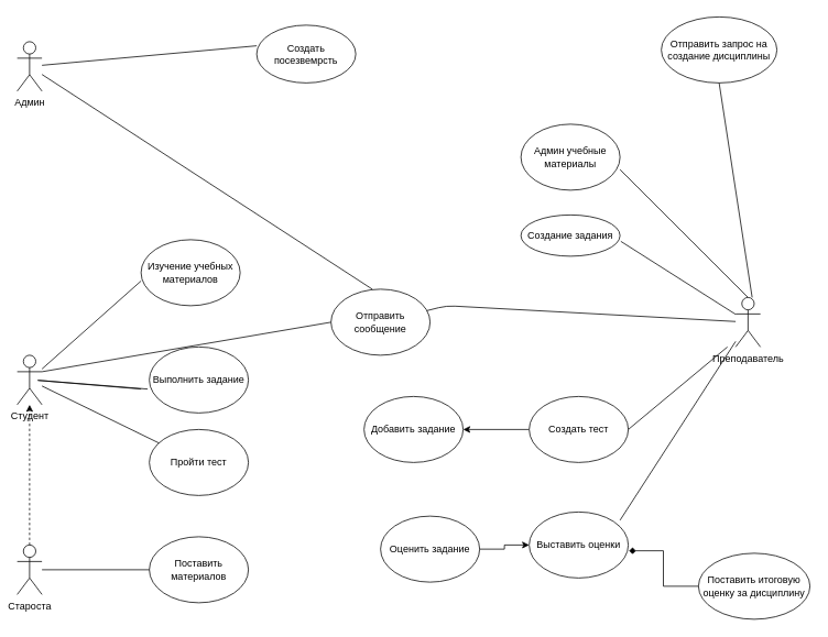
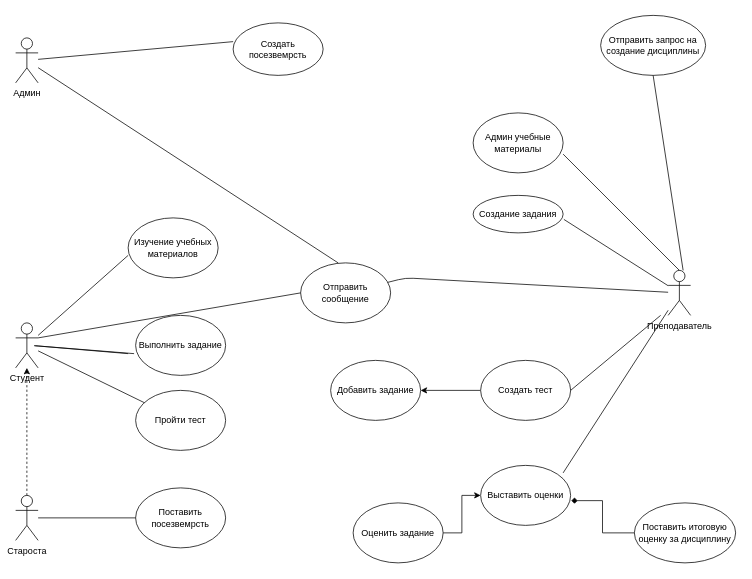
  <mxCell id="0" />
  <mxCell id="1" parent="0" />
  <mxCell id="2" value="Студент" style="shape=umlActor;verticalLabelPosition=bottom;verticalAlign=top;html=1;outlineConnect=0;" vertex="1" parent="1"><mxGeometry x="20" y="430" width="30" height="60" as="geometry" /></mxCell>
  <mxCell id="3" style="edgeStyle=orthogonalEdgeStyle;rounded=0;orthogonalLoop=1;jettySize=auto;html=1;dashed=1;" edge="1" parent="1" source="4" target="2"><mxGeometry relative="1" as="geometry" /></mxCell>
  <mxCell id="4" value="Староста" style="shape=umlActor;verticalLabelPosition=bottom;verticalAlign=top;html=1;outlineConnect=0;" vertex="1" parent="1"><mxGeometry x="20" y="660" width="30" height="60" as="geometry" /></mxCell>
  <mxCell id="5" value="Выполнить задание" style="ellipse;whiteSpace=wrap;html=1;" vertex="1" parent="1"><mxGeometry x="180" y="420" width="120" height="80" as="geometry" /></mxCell>
  <mxCell id="6" value="Пройти тест" style="ellipse;whiteSpace=wrap;html=1;" vertex="1" parent="1"><mxGeometry x="180" y="520" width="120" height="80" as="geometry" /></mxCell>
  <mxCell id="7" value="" style="endArrow=none;html=1;exitX=-0.017;exitY=0.638;exitDx=0;exitDy=0;exitPerimeter=0;" edge="1" parent="1" source="5"><mxGeometry width="50" height="50" relative="1" as="geometry"><mxPoint x="430" y="540" as="sourcePoint" /><mxPoint x="170" y="471" as="targetPoint" /><Array as="points"><mxPoint x="40" y="460" /></Array></mxGeometry></mxCell>
  <mxCell id="8" value="" style="endArrow=none;html=1;" edge="1" parent="1" source="2" target="6"><mxGeometry width="50" height="50" relative="1" as="geometry"><mxPoint x="90" y="540" as="sourcePoint" /><mxPoint x="140" y="490" as="targetPoint" /></mxGeometry></mxCell>
- <mxCell id="9" value="Поставить материалов" style="ellipse;whiteSpace=wrap;html=1;" vertex="1" parent="1"><mxGeometry x="180" y="650" width="120" height="80" as="geometry" /></mxCell>
+ <mxCell id="9" value="Поставить посезвемрсть" style="ellipse;whiteSpace=wrap;html=1;" vertex="1" parent="1"><mxGeometry x="180" y="650" width="120" height="80" as="geometry" /></mxCell>
  <mxCell id="10" value="" style="endArrow=none;html=1;entryX=0;entryY=0.5;entryDx=0;entryDy=0;" edge="1" parent="1" source="4" target="9"><mxGeometry width="50" height="50" relative="1" as="geometry"><mxPoint x="80" y="720" as="sourcePoint" /><mxPoint x="130" y="670" as="targetPoint" /></mxGeometry></mxCell>
  <mxCell id="11" value="Изучение учебных материалов" style="ellipse;whiteSpace=wrap;html=1;" vertex="1" parent="1"><mxGeometry x="170" y="290" width="120" height="80" as="geometry" /></mxCell>
  <mxCell id="12" value="" style="endArrow=none;html=1;" edge="1" parent="1" source="2"><mxGeometry width="50" height="50" relative="1" as="geometry"><mxPoint x="120" y="390" as="sourcePoint" /><mxPoint x="170" y="340" as="targetPoint" /></mxGeometry></mxCell>
  <mxCell id="13" value="Отправить сообщение" style="ellipse;whiteSpace=wrap;html=1;" vertex="1" parent="1"><mxGeometry x="400" y="350" width="120" height="80" as="geometry" /></mxCell>
  <mxCell id="14" value="" style="endArrow=none;html=1;" edge="1" parent="1"><mxGeometry width="50" height="50" relative="1" as="geometry"><mxPoint x="50" y="450" as="sourcePoint" /><mxPoint x="400" y="390" as="targetPoint" /></mxGeometry></mxCell>
  <mxCell id="15" value="Админ" style="shape=umlActor;verticalLabelPosition=bottom;verticalAlign=top;html=1;outlineConnect=0;" vertex="1" parent="1"><mxGeometry x="20" y="50" width="30" height="60" as="geometry" /></mxCell>
  <mxCell id="16" value="Создать посезвемрсть" style="ellipse;whiteSpace=wrap;html=1;" vertex="1" parent="1"><mxGeometry x="310" y="30" width="120" height="70" as="geometry" /></mxCell>
  <mxCell id="17" value="" style="endArrow=none;html=1;" edge="1" parent="1" source="15"><mxGeometry width="50" height="50" relative="1" as="geometry"><mxPoint x="260" y="105" as="sourcePoint" /><mxPoint x="310" y="55" as="targetPoint" /></mxGeometry></mxCell>
  <mxCell id="18" value="" style="endArrow=none;html=1;" edge="1" parent="1" target="15"><mxGeometry width="50" height="50" relative="1" as="geometry"><mxPoint x="450" y="350" as="sourcePoint" /><mxPoint x="500" y="300" as="targetPoint" /></mxGeometry></mxCell>
  <mxCell id="19" value="Преподаватель" style="shape=umlActor;verticalLabelPosition=bottom;verticalAlign=top;html=1;outlineConnect=0;" vertex="1" parent="1"><mxGeometry x="890" y="360" width="30" height="60" as="geometry" /></mxCell>
  <mxCell id="20" value="Отправить запрос на создание дисциплины" style="ellipse;whiteSpace=wrap;html=1;" vertex="1" parent="1"><mxGeometry x="800" y="20" width="140" height="80" as="geometry" /></mxCell>
  <mxCell id="21" value="Админ учебные материалы" style="ellipse;whiteSpace=wrap;html=1;" vertex="1" parent="1"><mxGeometry x="630" y="150" width="120" height="80" as="geometry" /></mxCell>
  <mxCell id="22" value="Создание задания" style="ellipse;whiteSpace=wrap;html=1;" vertex="1" parent="1"><mxGeometry x="630" y="260" width="120" height="50" as="geometry" /></mxCell>
  <mxCell id="23" style="edgeStyle=orthogonalEdgeStyle;rounded=0;orthogonalLoop=1;jettySize=auto;html=1;entryX=1;entryY=0.5;entryDx=0;entryDy=0;" edge="1" parent="1" source="24" target="25"><mxGeometry relative="1" as="geometry" /></mxCell>
  <mxCell id="24" value="Создать тест" style="ellipse;whiteSpace=wrap;html=1;" vertex="1" parent="1"><mxGeometry x="640" y="480" width="120" height="80" as="geometry" /></mxCell>
  <mxCell id="25" value="Добавить задание" style="ellipse;whiteSpace=wrap;html=1;" vertex="1" parent="1"><mxGeometry x="440" y="480" width="120" height="80" as="geometry" /></mxCell>
  <mxCell id="26" value="Выставить оценки" style="ellipse;whiteSpace=wrap;html=1;" vertex="1" parent="1"><mxGeometry x="640" y="620" width="120" height="80" as="geometry" /></mxCell>
  <mxCell id="27" style="edgeStyle=orthogonalEdgeStyle;rounded=0;orthogonalLoop=1;jettySize=auto;html=1;entryX=0;entryY=0.5;entryDx=0;entryDy=0;" edge="1" parent="1" source="28" target="26"><mxGeometry relative="1" as="geometry" /></mxCell>
- <mxCell id="28" value="Оценить задание" style="ellipse;whiteSpace=wrap;html=1;" vertex="1" parent="1"><mxGeometry x="460" y="625" width="120" height="80" as="geometry" /></mxCell>
+ <mxCell id="28" value="Оценить задание" style="ellipse;whiteSpace=wrap;html=1;" vertex="1" parent="1"><mxGeometry x="470" y="670" width="120" height="80" as="geometry" /></mxCell>
  <mxCell id="29" style="edgeStyle=orthogonalEdgeStyle;rounded=0;orthogonalLoop=1;jettySize=auto;html=1;entryX=1.008;entryY=0.588;entryDx=0;entryDy=0;entryPerimeter=0;endArrow=diamond;" edge="1" parent="1" source="30" target="26"><mxGeometry relative="1" as="geometry" /></mxCell>
  <mxCell id="30" value="Поставить итоговую оценку за дисциплину" style="ellipse;whiteSpace=wrap;html=1;" vertex="1" parent="1"><mxGeometry x="845" y="670" width="135" height="80" as="geometry" /></mxCell>
  <mxCell id="31" value="" style="endArrow=none;html=1;" edge="1" parent="1" source="13" target="19"><mxGeometry width="50" height="50" relative="1" as="geometry"><mxPoint x="490" y="390" as="sourcePoint" /><mxPoint x="540" y="340" as="targetPoint" /><Array as="points"><mxPoint x="540" y="370" /></Array></mxGeometry></mxCell>
  <mxCell id="32" value="" style="endArrow=none;html=1;exitX=1.008;exitY=0.64;exitDx=0;exitDy=0;exitPerimeter=0;" edge="1" parent="1" source="22" target="19"><mxGeometry width="50" height="50" relative="1" as="geometry"><mxPoint x="810" y="310" as="sourcePoint" /><mxPoint x="860" y="260" as="targetPoint" /></mxGeometry></mxCell>
  <mxCell id="33" value="" style="endArrow=none;html=1;exitX=1;exitY=0.688;exitDx=0;exitDy=0;exitPerimeter=0;entryX=0.5;entryY=0;entryDx=0;entryDy=0;entryPerimeter=0;" edge="1" parent="1" source="21" target="19"><mxGeometry width="50" height="50" relative="1" as="geometry"><mxPoint x="880" y="300" as="sourcePoint" /><mxPoint x="930" y="250" as="targetPoint" /></mxGeometry></mxCell>
  <mxCell id="34" value="" style="endArrow=none;html=1;entryX=0.5;entryY=1;entryDx=0;entryDy=0;" edge="1" parent="1" target="20"><mxGeometry width="50" height="50" relative="1" as="geometry"><mxPoint x="910" y="360" as="sourcePoint" /><mxPoint x="960" y="310" as="targetPoint" /></mxGeometry></mxCell>
  <mxCell id="35" value="" style="endArrow=none;html=1;" edge="1" parent="1"><mxGeometry width="50" height="50" relative="1" as="geometry"><mxPoint x="760" y="520" as="sourcePoint" /><mxPoint x="880" y="420" as="targetPoint" /></mxGeometry></mxCell>
  <mxCell id="36" value="" style="endArrow=none;html=1;" edge="1" parent="1" target="19"><mxGeometry width="50" height="50" relative="1" as="geometry"><mxPoint x="750" y="630" as="sourcePoint" /><mxPoint x="800" y="580" as="targetPoint" /></mxGeometry></mxCell>
